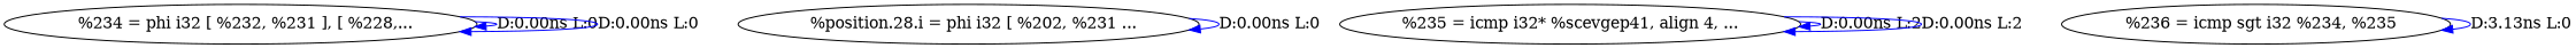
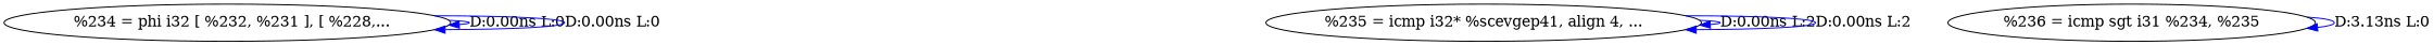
  digraph {
    edge [color=blue]
    n1 [label="  %234 = phi i32 [ %232, %231 ], [ %228,..."]
-   n2 [label="  %position.28.i = phi i32 [ %202, %231 ..."]
    n3 [label="%235 = icmp i32* %scevgep41, align 4, ..."]
-   n4 [label="  %236 = icmp sgt i32 %234, %235"]
+   n4 [label="%236 = icmp sgt i31 %234, %235"]
    n1 -> n1 [label="D:0.00ns L:0"]
    n1 -> n1 [label="D:0.00ns L:0"]
-   n2 -> n2 [label="D:0.00ns L:0"]
    n3 -> n3 [label="D:0.00ns L:2"]
    n3 -> n3 [label="D:0.00ns L:2"]
    n4 -> n4 [label="D:3.13ns L:0"]
  }
